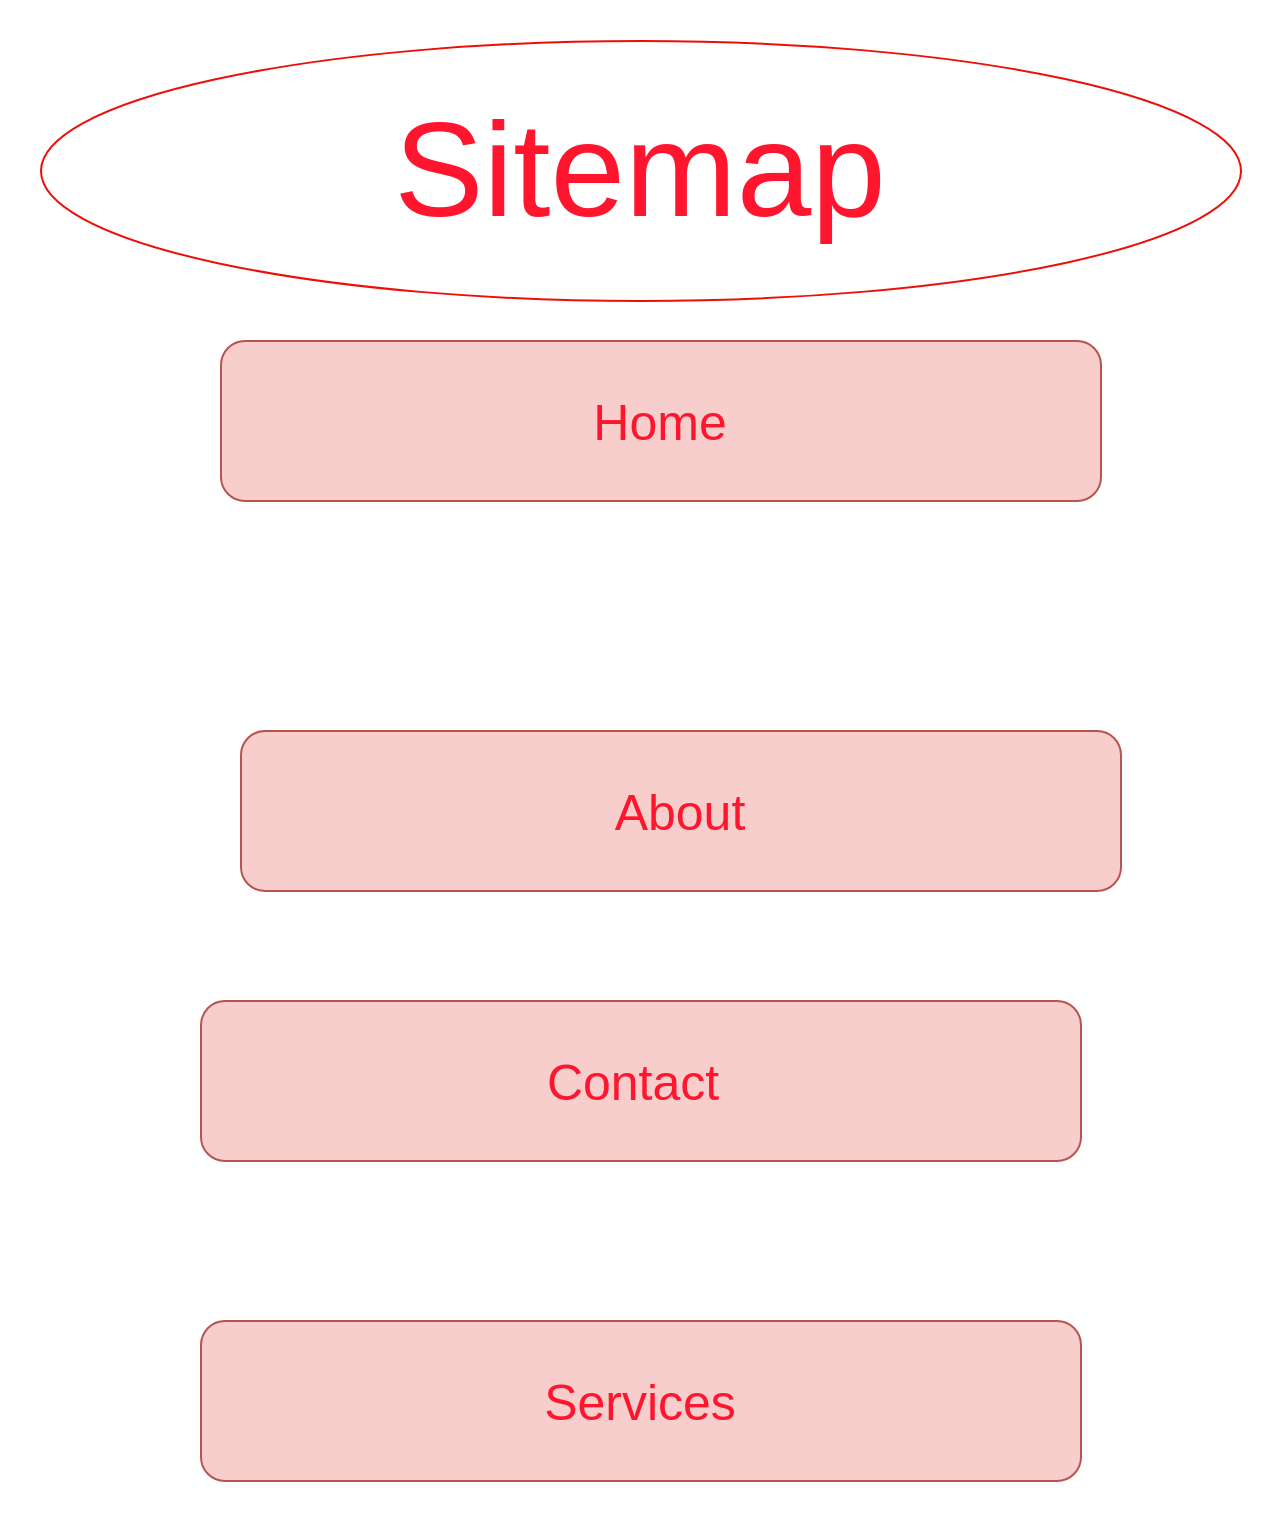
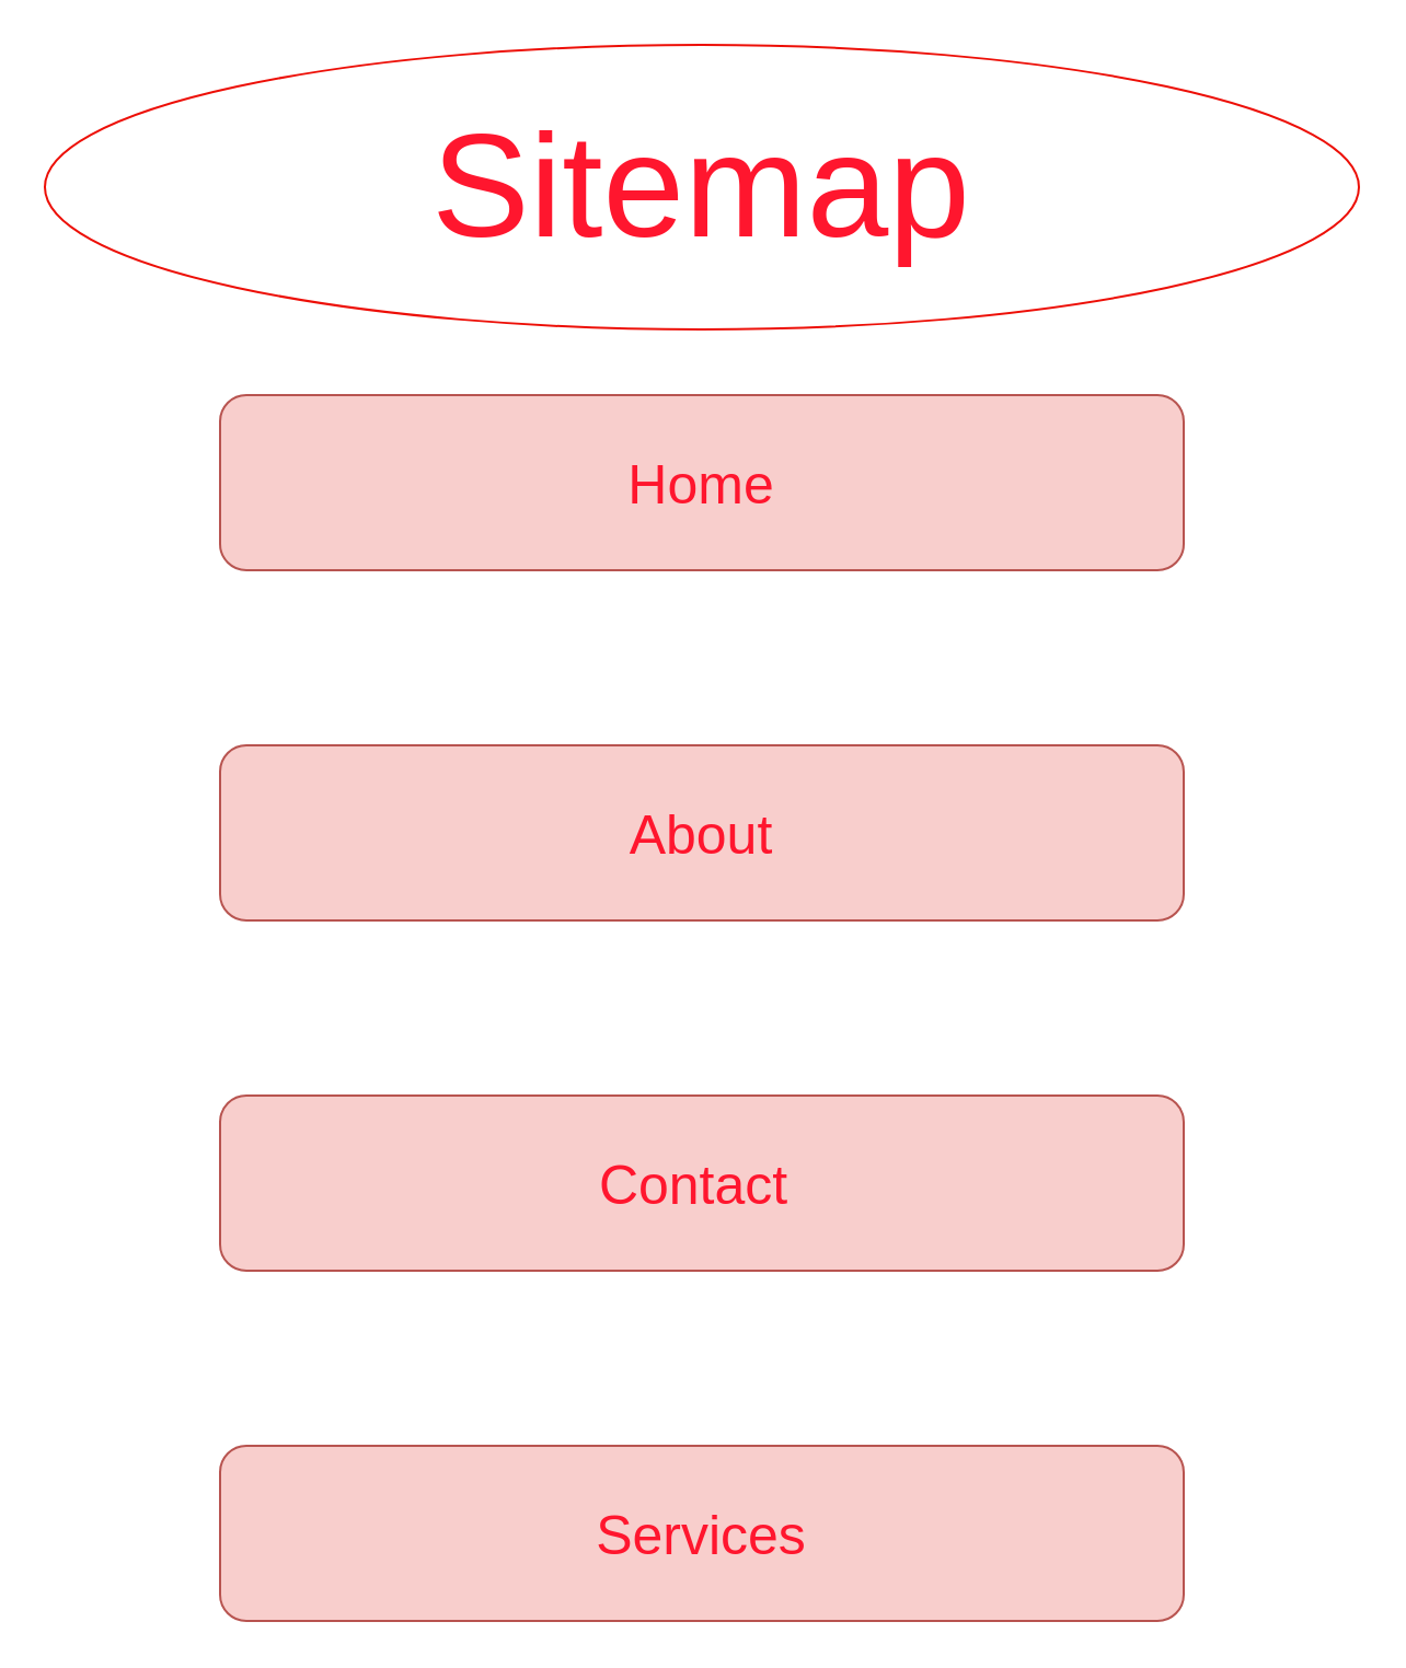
  <mxCell id="0" />
  <mxCell id="1" parent="0" />
- <mxCell id="2" value="&lt;font style=&quot;font-size: 25px; color: rgb(255, 22, 46);&quot;&gt;Home&lt;/font&gt;" style="rounded=1;whiteSpace=wrap;html=1;fillColor=#f8cecc;strokeColor=#b85450;" vertex="1" parent="1"><mxGeometry x="110" y="170" width="440" height="80" as="geometry" /></mxCell>
+ <mxCell id="2" value="&lt;font style=&quot;font-size: 25px; color: rgb(255, 22, 46);&quot;&gt;Home&lt;/font&gt;" style="rounded=1;whiteSpace=wrap;html=1;fillColor=#f8cecc;strokeColor=#b85450;" vertex="1" parent="1"><mxGeometry x="100" y="180" width="440" height="80" as="geometry" /></mxCell>
  <mxCell id="3" value="&lt;font style=&quot;font-size: 25px; color: rgb(255, 22, 46);&quot;&gt;Contact&amp;nbsp;&lt;/font&gt;" style="rounded=1;whiteSpace=wrap;html=1;fillColor=#f8cecc;strokeColor=#b85450;" vertex="1" parent="1"><mxGeometry x="100" y="500" width="440" height="80" as="geometry" /></mxCell>
  <mxCell id="4" value="&lt;font style=&quot;font-size: 25px; color: rgb(255, 22, 46);&quot;&gt;Services&lt;/font&gt;" style="rounded=1;whiteSpace=wrap;html=1;fillColor=#f8cecc;strokeColor=#b85450;" vertex="1" parent="1"><mxGeometry x="100" y="660" width="440" height="80" as="geometry" /></mxCell>
- <mxCell id="5" value="&lt;font style=&quot;font-size: 25px; color: rgb(255, 22, 46);&quot;&gt;About&lt;/font&gt;" style="rounded=1;whiteSpace=wrap;html=1;fillColor=#f8cecc;strokeColor=#b85450;" vertex="1" parent="1"><mxGeometry x="120" y="365" width="440" height="80" as="geometry" /></mxCell>
+ <mxCell id="5" value="&lt;font style=&quot;font-size: 25px; color: rgb(255, 22, 46);&quot;&gt;About&lt;/font&gt;" style="rounded=1;whiteSpace=wrap;html=1;fillColor=#f8cecc;strokeColor=#b85450;" vertex="1" parent="1"><mxGeometry x="100" y="340" width="440" height="80" as="geometry" /></mxCell>
  <mxCell id="6" value="&lt;font style=&quot;font-size: 67px; color: rgb(255, 22, 46);&quot;&gt;Sitemap&lt;/font&gt;" style="ellipse;whiteSpace=wrap;html=1;strokeColor=light-dark(#ed0f07, #914845);" vertex="1" parent="1"><mxGeometry x="20" y="20" width="600" height="130" as="geometry" /></mxCell>
